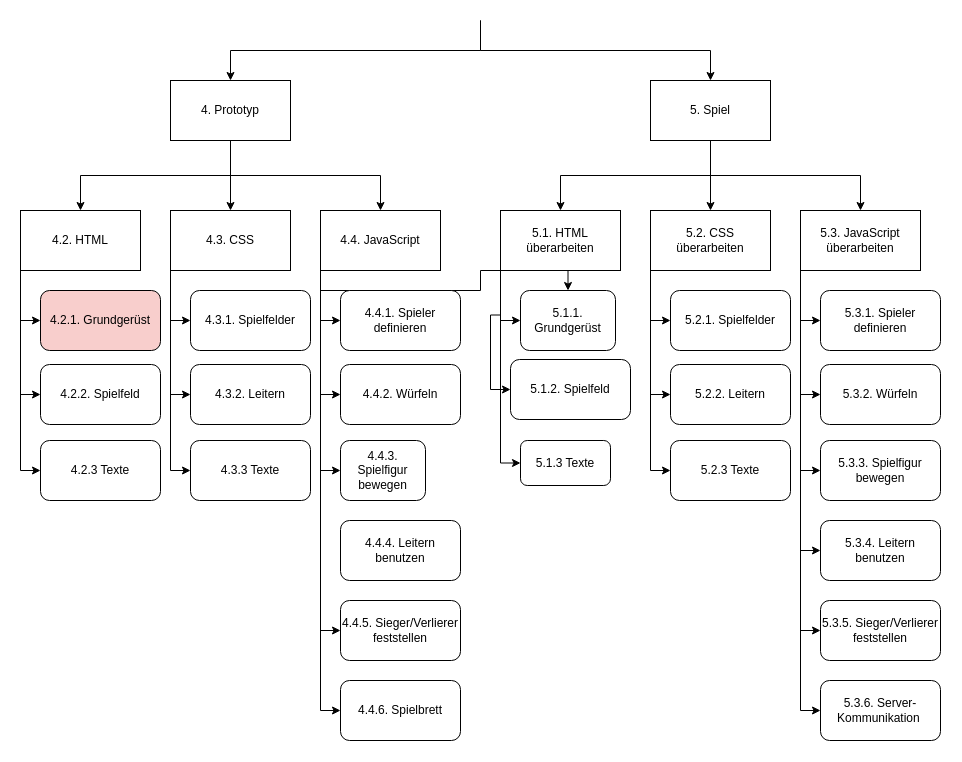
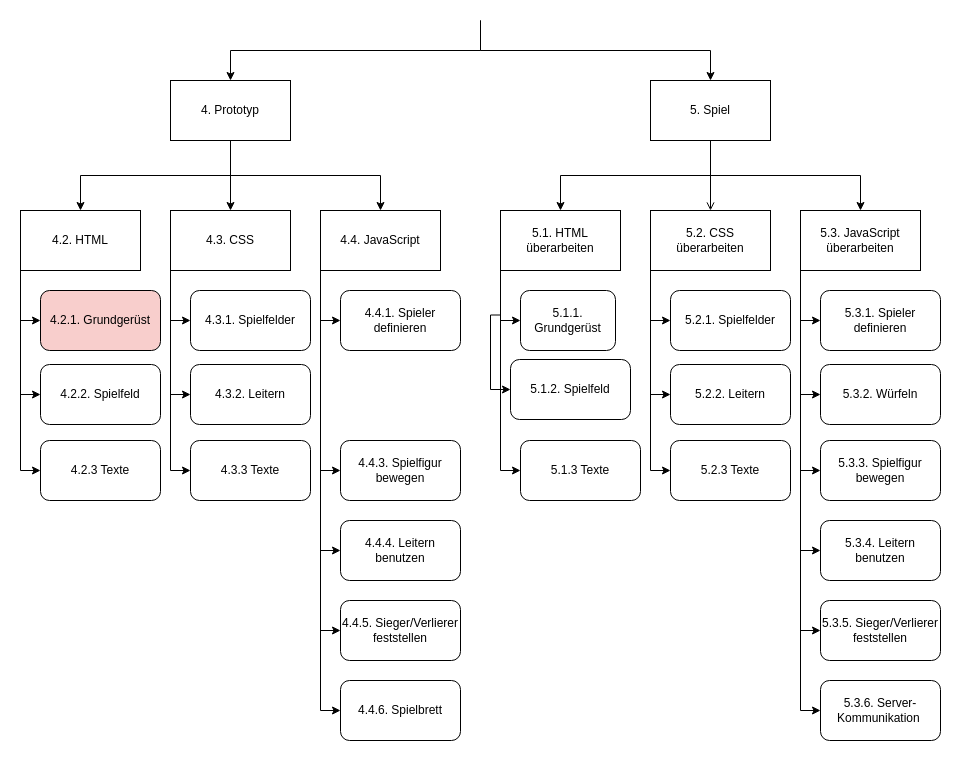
  <mxCell id="0" />
  <mxCell id="1" parent="0" />
  <mxCell id="2" style="edgeStyle=orthogonalEdgeStyle;rounded=0;orthogonalLoop=1;jettySize=auto;html=1;exitX=0;exitY=1;exitDx=0;exitDy=0;entryX=0;entryY=0.5;entryDx=0;entryDy=0;" edge="1" parent="1" source="5" target="17"><mxGeometry relative="1" as="geometry" /></mxCell>
  <mxCell id="3" style="edgeStyle=orthogonalEdgeStyle;rounded=0;orthogonalLoop=1;jettySize=auto;html=1;exitX=0;exitY=1;exitDx=0;exitDy=0;entryX=0;entryY=0.5;entryDx=0;entryDy=0;" edge="1" parent="1" source="5" target="44"><mxGeometry relative="1" as="geometry" /></mxCell>
  <mxCell id="4" style="edgeStyle=orthogonalEdgeStyle;rounded=0;orthogonalLoop=1;jettySize=auto;html=1;exitX=0;exitY=1;exitDx=0;exitDy=0;entryX=0;entryY=0.5;entryDx=0;entryDy=0;" edge="1" parent="1" source="5" target="45"><mxGeometry relative="1" as="geometry" /></mxCell>
  <mxCell id="5" value="4.2. HTML" style="rounded=0;whiteSpace=wrap;html=1;" parent="1" vertex="1"><mxGeometry x="20" y="210" width="120" height="60" as="geometry" /></mxCell>
  <mxCell id="6" style="edgeStyle=orthogonalEdgeStyle;rounded=0;orthogonalLoop=1;jettySize=auto;html=1;exitX=0;exitY=1;exitDx=0;exitDy=0;entryX=0;entryY=0.5;entryDx=0;entryDy=0;" edge="1" parent="1" source="9" target="18"><mxGeometry relative="1" as="geometry" /></mxCell>
  <mxCell id="7" style="edgeStyle=orthogonalEdgeStyle;rounded=0;orthogonalLoop=1;jettySize=auto;html=1;exitX=0;exitY=1;exitDx=0;exitDy=0;entryX=0;entryY=0.5;entryDx=0;entryDy=0;" edge="1" parent="1" source="9" target="46"><mxGeometry relative="1" as="geometry" /></mxCell>
  <mxCell id="8" style="edgeStyle=orthogonalEdgeStyle;rounded=0;orthogonalLoop=1;jettySize=auto;html=1;exitX=0;exitY=1;exitDx=0;exitDy=0;entryX=0;entryY=0.5;entryDx=0;entryDy=0;" edge="1" parent="1" source="9" target="51"><mxGeometry relative="1" as="geometry" /></mxCell>
  <mxCell id="9" value="4.3. CSS" style="rounded=0;whiteSpace=wrap;html=1;" parent="1" vertex="1"><mxGeometry x="170" y="210" width="120" height="60" as="geometry" /></mxCell>
  <mxCell id="10" style="edgeStyle=orthogonalEdgeStyle;rounded=0;orthogonalLoop=1;jettySize=auto;html=1;exitX=0;exitY=1;exitDx=0;exitDy=0;entryX=0;entryY=0.5;entryDx=0;entryDy=0;" edge="1" parent="1" source="16" target="47"><mxGeometry relative="1" as="geometry" /></mxCell>
- <mxCell id="11" style="edgeStyle=orthogonalEdgeStyle;rounded=0;orthogonalLoop=1;jettySize=auto;html=1;exitX=0;exitY=1;exitDx=0;exitDy=0;entryX=0;entryY=0.5;entryDx=0;entryDy=0;" edge="1" parent="1" source="16" target="48"><mxGeometry relative="1" as="geometry" /></mxCell>
  <mxCell id="12" style="edgeStyle=orthogonalEdgeStyle;rounded=0;orthogonalLoop=1;jettySize=auto;html=1;exitX=0;exitY=1;exitDx=0;exitDy=0;entryX=0;entryY=0.5;entryDx=0;entryDy=0;" edge="1" parent="1" source="16" target="52"><mxGeometry relative="1" as="geometry" /></mxCell>
- <mxCell id="13" style="edgeStyle=orthogonalEdgeStyle;rounded=0;orthogonalLoop=1;jettySize=auto;html=1;exitX=0;exitY=1;exitDx=0;exitDy=0;" edge="1" parent="1" source="16" target="49"><mxGeometry relative="1" as="geometry" /></mxCell>
+ <mxCell id="13" style="edgeStyle=orthogonalEdgeStyle;rounded=0;orthogonalLoop=1;jettySize=auto;html=1;exitX=0;exitY=1;exitDx=0;exitDy=0;entryX=0;entryY=0.5;entryDx=0;entryDy=0;" edge="1" parent="1" source="16" target="53"><mxGeometry relative="1" as="geometry" /></mxCell>
  <mxCell id="14" style="edgeStyle=orthogonalEdgeStyle;rounded=0;orthogonalLoop=1;jettySize=auto;html=1;exitX=0;exitY=1;exitDx=0;exitDy=0;entryX=0;entryY=0.5;entryDx=0;entryDy=0;" edge="1" parent="1" source="16" target="55"><mxGeometry relative="1" as="geometry" /></mxCell>
  <mxCell id="15" style="edgeStyle=orthogonalEdgeStyle;rounded=0;orthogonalLoop=1;jettySize=auto;html=1;exitX=0;exitY=1;exitDx=0;exitDy=0;entryX=0;entryY=0.5;entryDx=0;entryDy=0;" edge="1" parent="1" source="16" target="65"><mxGeometry relative="1" as="geometry" /></mxCell>
  <mxCell id="16" value="4.4. JavaScript" style="rounded=0;whiteSpace=wrap;html=1;" parent="1" vertex="1"><mxGeometry x="320" y="210" width="120" height="60" as="geometry" /></mxCell>
  <mxCell id="17" value="4.2.1. Grundgerüst" style="rounded=1;whiteSpace=wrap;html=1;fillColor=#f8cecc;" parent="1" vertex="1"><mxGeometry x="40" y="290" width="120" height="60" as="geometry" /></mxCell>
  <mxCell id="18" value="4.3.1. Spielfelder" style="rounded=1;whiteSpace=wrap;html=1;" parent="1" vertex="1"><mxGeometry x="190" y="290" width="120" height="60" as="geometry" /></mxCell>
  <mxCell id="19" style="edgeStyle=orthogonalEdgeStyle;rounded=0;orthogonalLoop=1;jettySize=auto;html=1;exitX=0.5;exitY=1;exitDx=0;exitDy=0;entryX=0.5;entryY=0;entryDx=0;entryDy=0;" parent="1" source="23" target="5" edge="1"><mxGeometry relative="1" as="geometry" /></mxCell>
  <mxCell id="20" style="edgeStyle=orthogonalEdgeStyle;rounded=0;orthogonalLoop=1;jettySize=auto;html=1;exitX=0.5;exitY=1;exitDx=0;exitDy=0;" parent="1" source="23" target="9" edge="1"><mxGeometry relative="1" as="geometry" /></mxCell>
  <mxCell id="21" style="edgeStyle=orthogonalEdgeStyle;rounded=0;orthogonalLoop=1;jettySize=auto;html=1;exitX=0.5;exitY=1;exitDx=0;exitDy=0;entryX=0.5;entryY=0;entryDx=0;entryDy=0;" parent="1" source="23" target="16" edge="1"><mxGeometry relative="1" as="geometry" /></mxCell>
  <mxCell id="22" style="edgeStyle=orthogonalEdgeStyle;rounded=0;orthogonalLoop=1;jettySize=auto;html=1;exitX=0.5;exitY=0;exitDx=0;exitDy=0;endArrow=none;endFill=0;startArrow=classic;startFill=1;" parent="1" source="23" edge="1"><mxGeometry relative="1" as="geometry"><mxPoint x="480" y="20" as="targetPoint" /><Array as="points"><mxPoint x="230" y="50" /><mxPoint x="480" y="50" /></Array></mxGeometry></mxCell>
  <mxCell id="23" value="4. Prototyp" style="rounded=0;whiteSpace=wrap;html=1;" parent="1" vertex="1"><mxGeometry x="170" y="80" width="120" height="60" as="geometry" /></mxCell>
  <mxCell id="24" style="edgeStyle=orthogonalEdgeStyle;rounded=0;orthogonalLoop=1;jettySize=auto;html=1;exitX=0.5;exitY=1;exitDx=0;exitDy=0;entryX=0.5;entryY=0;entryDx=0;entryDy=0;" parent="1" source="28" target="32" edge="1"><mxGeometry relative="1" as="geometry" /></mxCell>
- <mxCell id="25" style="edgeStyle=orthogonalEdgeStyle;rounded=0;orthogonalLoop=1;jettySize=auto;html=1;exitX=0.5;exitY=1;exitDx=0;exitDy=0;" parent="1" source="28" target="36" edge="1"><mxGeometry relative="1" as="geometry" /></mxCell>
+ <mxCell id="25" style="edgeStyle=orthogonalEdgeStyle;rounded=0;orthogonalLoop=1;jettySize=auto;html=1;exitX=0.5;exitY=1;exitDx=0;exitDy=0;endArrow=open;" parent="1" source="28" target="36" edge="1"><mxGeometry relative="1" as="geometry" /></mxCell>
  <mxCell id="26" style="edgeStyle=orthogonalEdgeStyle;rounded=0;orthogonalLoop=1;jettySize=auto;html=1;exitX=0.5;exitY=1;exitDx=0;exitDy=0;" parent="1" source="28" target="43" edge="1"><mxGeometry relative="1" as="geometry" /></mxCell>
  <mxCell id="27" style="edgeStyle=orthogonalEdgeStyle;rounded=0;orthogonalLoop=1;jettySize=auto;html=1;exitX=0.5;exitY=0;exitDx=0;exitDy=0;endArrow=none;endFill=0;startArrow=classic;startFill=1;" parent="1" source="28" edge="1"><mxGeometry relative="1" as="geometry"><mxPoint x="480" y="20" as="targetPoint" /><Array as="points"><mxPoint x="710" y="50" /><mxPoint x="480" y="50" /></Array></mxGeometry></mxCell>
  <mxCell id="28" value="5. Spiel" style="rounded=0;whiteSpace=wrap;html=1;" parent="1" vertex="1"><mxGeometry x="650" y="80" width="120" height="60" as="geometry" /></mxCell>
  <mxCell id="29" style="edgeStyle=orthogonalEdgeStyle;rounded=0;orthogonalLoop=1;jettySize=auto;html=1;exitX=0;exitY=1;exitDx=0;exitDy=0;entryX=0;entryY=0.5;entryDx=0;entryDy=0;" edge="1" parent="1" source="32" target="49"><mxGeometry relative="1" as="geometry" /></mxCell>
  <mxCell id="30" style="edgeStyle=orthogonalEdgeStyle;rounded=0;orthogonalLoop=1;jettySize=auto;html=1;exitX=0;exitY=1;exitDx=0;exitDy=0;entryX=0;entryY=0.5;entryDx=0;entryDy=0;" edge="1" parent="1" source="32" target="56"><mxGeometry relative="1" as="geometry" /></mxCell>
  <mxCell id="31" style="edgeStyle=orthogonalEdgeStyle;rounded=0;orthogonalLoop=1;jettySize=auto;html=1;exitX=0;exitY=1;exitDx=0;exitDy=0;entryX=0;entryY=0.5;entryDx=0;entryDy=0;" edge="1" parent="1" source="32" target="57"><mxGeometry relative="1" as="geometry" /></mxCell>
  <mxCell id="32" value="5.1. HTML überarbeiten" style="rounded=0;whiteSpace=wrap;html=1;" parent="1" vertex="1"><mxGeometry x="500" y="210" width="120" height="60" as="geometry" /></mxCell>
  <mxCell id="33" style="edgeStyle=orthogonalEdgeStyle;rounded=0;orthogonalLoop=1;jettySize=auto;html=1;exitX=0;exitY=1;exitDx=0;exitDy=0;entryX=0;entryY=0.5;entryDx=0;entryDy=0;" edge="1" parent="1" source="36" target="50"><mxGeometry relative="1" as="geometry" /></mxCell>
  <mxCell id="34" style="edgeStyle=orthogonalEdgeStyle;rounded=0;orthogonalLoop=1;jettySize=auto;html=1;exitX=0;exitY=1;exitDx=0;exitDy=0;entryX=0;entryY=0.5;entryDx=0;entryDy=0;" edge="1" parent="1" source="36" target="58"><mxGeometry relative="1" as="geometry" /></mxCell>
  <mxCell id="35" style="edgeStyle=orthogonalEdgeStyle;rounded=0;orthogonalLoop=1;jettySize=auto;html=1;exitX=0;exitY=1;exitDx=0;exitDy=0;entryX=0;entryY=0.5;entryDx=0;entryDy=0;" edge="1" parent="1" source="36" target="64"><mxGeometry relative="1" as="geometry" /></mxCell>
  <mxCell id="36" value="5.2. CSS überarbeiten" style="rounded=0;whiteSpace=wrap;html=1;" parent="1" vertex="1"><mxGeometry x="650" y="210" width="120" height="60" as="geometry" /></mxCell>
  <mxCell id="37" style="edgeStyle=orthogonalEdgeStyle;rounded=0;orthogonalLoop=1;jettySize=auto;html=1;exitX=0;exitY=1;exitDx=0;exitDy=0;entryX=0;entryY=0.5;entryDx=0;entryDy=0;" edge="1" parent="1" source="43" target="59"><mxGeometry relative="1" as="geometry" /></mxCell>
  <mxCell id="38" style="edgeStyle=orthogonalEdgeStyle;rounded=0;orthogonalLoop=1;jettySize=auto;html=1;exitX=0;exitY=1;exitDx=0;exitDy=0;entryX=0;entryY=0.5;entryDx=0;entryDy=0;" edge="1" parent="1" source="43" target="60"><mxGeometry relative="1" as="geometry" /></mxCell>
  <mxCell id="39" style="edgeStyle=orthogonalEdgeStyle;rounded=0;orthogonalLoop=1;jettySize=auto;html=1;exitX=0;exitY=1;exitDx=0;exitDy=0;entryX=0;entryY=0.5;entryDx=0;entryDy=0;" edge="1" parent="1" source="43" target="61"><mxGeometry relative="1" as="geometry" /></mxCell>
  <mxCell id="40" style="edgeStyle=orthogonalEdgeStyle;rounded=0;orthogonalLoop=1;jettySize=auto;html=1;exitX=0;exitY=1;exitDx=0;exitDy=0;entryX=0;entryY=0.5;entryDx=0;entryDy=0;" edge="1" parent="1" source="43" target="62"><mxGeometry relative="1" as="geometry" /></mxCell>
  <mxCell id="41" style="edgeStyle=orthogonalEdgeStyle;rounded=0;orthogonalLoop=1;jettySize=auto;html=1;exitX=0;exitY=1;exitDx=0;exitDy=0;entryX=0;entryY=0.5;entryDx=0;entryDy=0;" edge="1" parent="1" source="43" target="63"><mxGeometry relative="1" as="geometry" /></mxCell>
  <mxCell id="42" style="edgeStyle=orthogonalEdgeStyle;rounded=0;orthogonalLoop=1;jettySize=auto;html=1;exitX=0;exitY=1;exitDx=0;exitDy=0;entryX=0;entryY=0.5;entryDx=0;entryDy=0;" edge="1" parent="1" source="43" target="54"><mxGeometry relative="1" as="geometry" /></mxCell>
  <mxCell id="43" value="5.3. JavaScript überarbeiten" style="rounded=0;whiteSpace=wrap;html=1;" parent="1" vertex="1"><mxGeometry x="800" y="210" width="120" height="60" as="geometry" /></mxCell>
  <mxCell id="44" value="4.2.2. Spielfeld" style="rounded=1;whiteSpace=wrap;html=1;" parent="1" vertex="1"><mxGeometry x="40" y="364" width="120" height="60" as="geometry" /></mxCell>
  <mxCell id="45" value="4.2.3 Texte" style="rounded=1;whiteSpace=wrap;html=1;" parent="1" vertex="1"><mxGeometry x="40" y="440" width="120" height="60" as="geometry" /></mxCell>
  <mxCell id="46" value="4.3.2. Leitern" style="rounded=1;whiteSpace=wrap;html=1;" parent="1" vertex="1"><mxGeometry x="190" y="364" width="120" height="60" as="geometry" /></mxCell>
  <mxCell id="47" value="4.4.1. Spieler definieren" style="rounded=1;whiteSpace=wrap;html=1;" parent="1" vertex="1"><mxGeometry x="340" y="290" width="120" height="60" as="geometry" /></mxCell>
- <mxCell id="48" value="4.4.2. Würfeln" style="rounded=1;whiteSpace=wrap;html=1;" parent="1" vertex="1"><mxGeometry x="340" y="364" width="120" height="60" as="geometry" /></mxCell>
  <mxCell id="49" value="5.1.1. Grundgerüst" style="rounded=1;whiteSpace=wrap;html=1;" parent="1" vertex="1"><mxGeometry x="520" y="290" width="95" height="60" as="geometry" /></mxCell>
  <mxCell id="50" value="5.2.1. Spielfelder" style="rounded=1;whiteSpace=wrap;html=1;" parent="1" vertex="1"><mxGeometry x="670" y="290" width="120" height="60" as="geometry" /></mxCell>
  <mxCell id="51" value="4.3.3 Texte" style="rounded=1;whiteSpace=wrap;html=1;" parent="1" vertex="1"><mxGeometry x="190" y="440" width="120" height="60" as="geometry" /></mxCell>
- <mxCell id="52" value="4.4.3. Spielfigur bewegen" style="rounded=1;whiteSpace=wrap;html=1;" parent="1" vertex="1"><mxGeometry x="340" y="440" width="85" height="60" as="geometry" /></mxCell>
+ <mxCell id="52" value="4.4.3. Spielfigur bewegen" style="rounded=1;whiteSpace=wrap;html=1;" parent="1" vertex="1"><mxGeometry x="340" y="440" width="120" height="60" as="geometry" /></mxCell>
  <mxCell id="53" value="4.4.4. Leitern benutzen" style="rounded=1;whiteSpace=wrap;html=1;" parent="1" vertex="1"><mxGeometry x="340" y="520" width="120" height="60" as="geometry" /></mxCell>
  <mxCell id="54" value="5.3.6. Server-Kommunikation&amp;nbsp;" style="rounded=1;whiteSpace=wrap;html=1;" parent="1" vertex="1"><mxGeometry x="820" y="680" width="120" height="60" as="geometry" /></mxCell>
  <mxCell id="55" value="4.4.5. Sieger/Verlierer feststellen" style="rounded=1;whiteSpace=wrap;html=1;" parent="1" vertex="1"><mxGeometry x="340" y="600" width="120" height="60" as="geometry" /></mxCell>
  <mxCell id="56" value="5.1.2. Spielfeld" style="rounded=1;whiteSpace=wrap;html=1;" parent="1" vertex="1"><mxGeometry x="510" y="359" width="120" height="60" as="geometry" /></mxCell>
- <mxCell id="57" value="5.1.3 Texte" style="rounded=1;whiteSpace=wrap;html=1;" parent="1" vertex="1"><mxGeometry x="520" y="440" width="90" height="45" as="geometry" /></mxCell>
+ <mxCell id="57" value="5.1.3 Texte" style="rounded=1;whiteSpace=wrap;html=1;" parent="1" vertex="1"><mxGeometry x="520" y="440" width="120" height="60" as="geometry" /></mxCell>
  <mxCell id="58" value="5.2.2. Leitern" style="rounded=1;whiteSpace=wrap;html=1;" parent="1" vertex="1"><mxGeometry x="670" y="364" width="120" height="60" as="geometry" /></mxCell>
  <mxCell id="59" value="5.3.1. Spieler definieren" style="rounded=1;whiteSpace=wrap;html=1;" parent="1" vertex="1"><mxGeometry x="820" y="290" width="120" height="60" as="geometry" /></mxCell>
  <mxCell id="60" value="5.3.2. Würfeln" style="rounded=1;whiteSpace=wrap;html=1;" parent="1" vertex="1"><mxGeometry x="820" y="364" width="120" height="60" as="geometry" /></mxCell>
  <mxCell id="61" value="5.3.3. Spielfigur bewegen" style="rounded=1;whiteSpace=wrap;html=1;" parent="1" vertex="1"><mxGeometry x="820" y="440" width="120" height="60" as="geometry" /></mxCell>
  <mxCell id="62" value="5.3.4. Leitern benutzen" style="rounded=1;whiteSpace=wrap;html=1;" parent="1" vertex="1"><mxGeometry x="820" y="520" width="120" height="60" as="geometry" /></mxCell>
  <mxCell id="63" value="5.3.5. Sieger/Verlierer feststellen" style="rounded=1;whiteSpace=wrap;html=1;" parent="1" vertex="1"><mxGeometry x="820" y="600" width="120" height="60" as="geometry" /></mxCell>
  <mxCell id="64" value="5.2.3 Texte" style="rounded=1;whiteSpace=wrap;html=1;" parent="1" vertex="1"><mxGeometry x="670" y="440" width="120" height="60" as="geometry" /></mxCell>
  <mxCell id="65" value="4.4.6. Spielbrett" style="rounded=1;whiteSpace=wrap;html=1;" parent="1" vertex="1"><mxGeometry x="340" y="680" width="120" height="60" as="geometry" /></mxCell>
